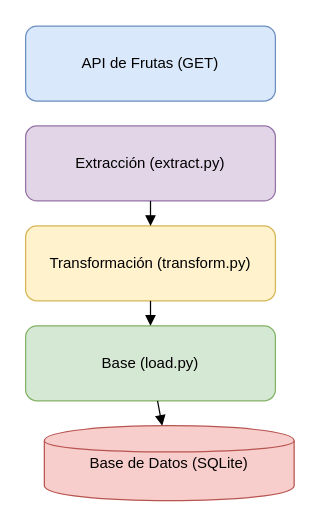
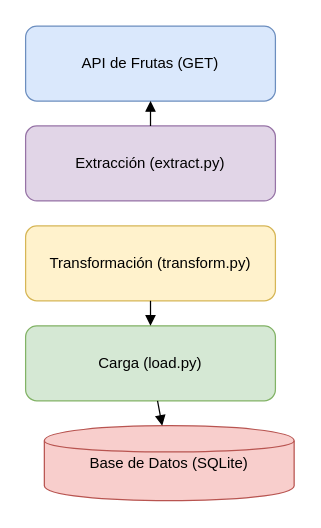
  <mxCell id="0" />
  <mxCell id="1" parent="0" />
  <mxCell id="2" value="API de Frutas (GET)" style="rounded=1;whiteSpace=wrap;html=1;fillColor=#DAE8FC;strokeColor=#6C8EBF;" vertex="1" parent="1"><mxGeometry x="20" y="20" width="200" height="60" as="geometry" /></mxCell>
  <mxCell id="3" value="Extracción (extract.py)" style="rounded=1;whiteSpace=wrap;html=1;fillColor=#E1D5E7;strokeColor=#9673A6;" vertex="1" parent="1"><mxGeometry x="20" y="100" width="200" height="60" as="geometry" /></mxCell>
  <mxCell id="4" value="Transformación (transform.py)" style="rounded=1;whiteSpace=wrap;html=1;fillColor=#FFF2CC;strokeColor=#D6B656;" vertex="1" parent="1"><mxGeometry x="20" y="180" width="200" height="60" as="geometry" /></mxCell>
- <mxCell id="5" value="Base (load.py)" style="rounded=1;whiteSpace=wrap;html=1;fillColor=#D5E8D4;strokeColor=#82B366;" vertex="1" parent="1"><mxGeometry x="20" y="260" width="200" height="60" as="geometry" /></mxCell>
+ <mxCell id="5" value="Carga (load.py)" style="rounded=1;whiteSpace=wrap;html=1;fillColor=#D5E8D4;strokeColor=#82B366;" vertex="1" parent="1"><mxGeometry x="20" y="260" width="200" height="60" as="geometry" /></mxCell>
  <mxCell id="6" value="Base de Datos (SQLite)" style="shape=cylinder;whiteSpace=wrap;html=1;fillColor=#F8CECC;strokeColor=#B85450;" vertex="1" parent="1"><mxGeometry x="35" y="340" width="200" height="60" as="geometry" /></mxCell>
- <mxCell id="7" style="endArrow=block;html=1;" edge="1" parent="1" source="3" target="4"><mxGeometry relative="1" as="geometry" /></mxCell>
+ <mxCell id="7" style="endArrow=block;html=1;" edge="1" parent="1" source="3" target="2"><mxGeometry relative="1" as="geometry" /></mxCell>
  <mxCell id="8" style="endArrow=block;html=1;" edge="1" parent="1" source="4" target="5"><mxGeometry relative="1" as="geometry" /></mxCell>
  <mxCell id="9" style="endArrow=block;html=1;" edge="1" parent="1" source="5" target="6"><mxGeometry relative="1" as="geometry" /></mxCell>
